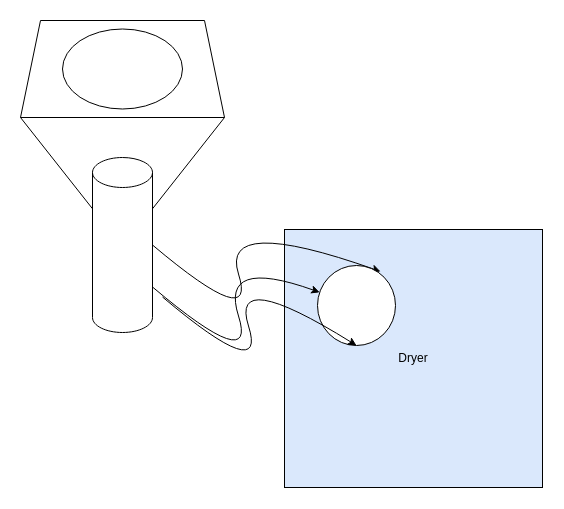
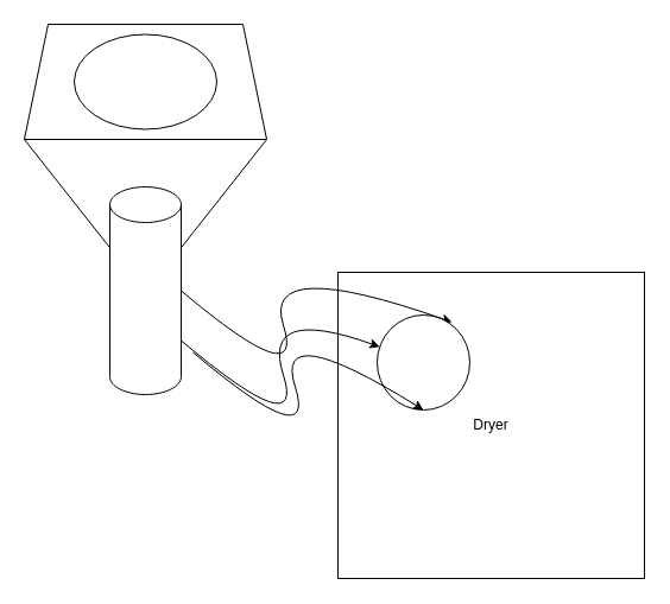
  <mxCell id="0" />
  <mxCell id="1" parent="0" />
- <mxCell id="2" value="Dryer" style="whiteSpace=wrap;html=1;aspect=fixed;fillColor=#dae8fc;" vertex="1" parent="1"><mxGeometry x="284" y="229" width="258" height="258" as="geometry" /></mxCell>
+ <mxCell id="2" value="Dryer" style="whiteSpace=wrap;html=1;aspect=fixed;" vertex="1" parent="1"><mxGeometry x="284" y="229" width="258" height="258" as="geometry" /></mxCell>
  <mxCell id="3" value="" style="shape=trapezoid;perimeter=trapezoidPerimeter;whiteSpace=wrap;html=1;fixedSize=1;" vertex="1" parent="1"><mxGeometry x="20" y="20" width="204" height="97" as="geometry" /></mxCell>
  <mxCell id="4" value="" style="shape=cylinder3;whiteSpace=wrap;html=1;boundedLbl=1;backgroundOutline=1;size=15;" vertex="1" parent="1"><mxGeometry x="92" y="157" width="60" height="175" as="geometry" /></mxCell>
  <mxCell id="5" value="" style="endArrow=none;html=1;rounded=0;entryX=0;entryY=1;entryDx=0;entryDy=0;exitX=0;exitY=0;exitDx=0;exitDy=51.25;exitPerimeter=0;" edge="1" parent="1" source="4" target="3"><mxGeometry width="50" height="50" relative="1" as="geometry"><mxPoint x="207" y="284" as="sourcePoint" /><mxPoint x="20" y="146" as="targetPoint" /></mxGeometry></mxCell>
  <mxCell id="6" value="" style="endArrow=none;html=1;rounded=0;entryX=1;entryY=1;entryDx=0;entryDy=0;exitX=1;exitY=0;exitDx=0;exitDy=51.25;exitPerimeter=0;" edge="1" parent="1" source="4" target="3"><mxGeometry width="50" height="50" relative="1" as="geometry"><mxPoint x="102" y="218.25" as="sourcePoint" /><mxPoint x="30" y="127" as="targetPoint" /></mxGeometry></mxCell>
  <mxCell id="7" value="" style="ellipse;whiteSpace=wrap;html=1;" vertex="1" parent="1"><mxGeometry x="62" y="28.5" width="120" height="80" as="geometry" /></mxCell>
  <mxCell id="8" value="" style="curved=1;endArrow=classic;html=1;rounded=0;exitX=1;exitY=0.5;exitDx=0;exitDy=0;exitPerimeter=0;entryX=0.808;entryY=0.075;entryDx=0;entryDy=0;entryPerimeter=0;" edge="1" parent="1" source="4" target="10"><mxGeometry width="50" height="50" relative="1" as="geometry"><mxPoint x="207" y="333" as="sourcePoint" /><mxPoint x="369" y="261" as="targetPoint" /><Array as="points"><mxPoint x="257" y="333" /><mxPoint x="219" y="214" /></Array></mxGeometry></mxCell>
  <mxCell id="9" value="" style="curved=1;endArrow=classic;html=1;rounded=0;exitX=1;exitY=0.5;exitDx=0;exitDy=0;exitPerimeter=0;" edge="1" parent="1" target="10"><mxGeometry width="50" height="50" relative="1" as="geometry"><mxPoint x="152" y="286.5" as="sourcePoint" /><mxPoint x="377" y="305" as="targetPoint" /><Array as="points"><mxPoint x="257" y="375" /><mxPoint x="219" y="256" /></Array></mxGeometry></mxCell>
  <mxCell id="10" value="" style="ellipse;whiteSpace=wrap;html=1;" vertex="1" parent="1"><mxGeometry x="317" y="265" width="78" height="80" as="geometry" /></mxCell>
  <mxCell id="11" value="" style="curved=1;endArrow=classic;html=1;rounded=0;exitX=1;exitY=0.5;exitDx=0;exitDy=0;exitPerimeter=0;entryX=0.5;entryY=1;entryDx=0;entryDy=0;" edge="1" parent="1" target="10"><mxGeometry width="50" height="50" relative="1" as="geometry"><mxPoint x="162" y="296.5" as="sourcePoint" /><mxPoint x="329.175" y="301.829" as="targetPoint" /><Array as="points"><mxPoint x="267" y="385" /><mxPoint x="229" y="266" /></Array></mxGeometry></mxCell>
